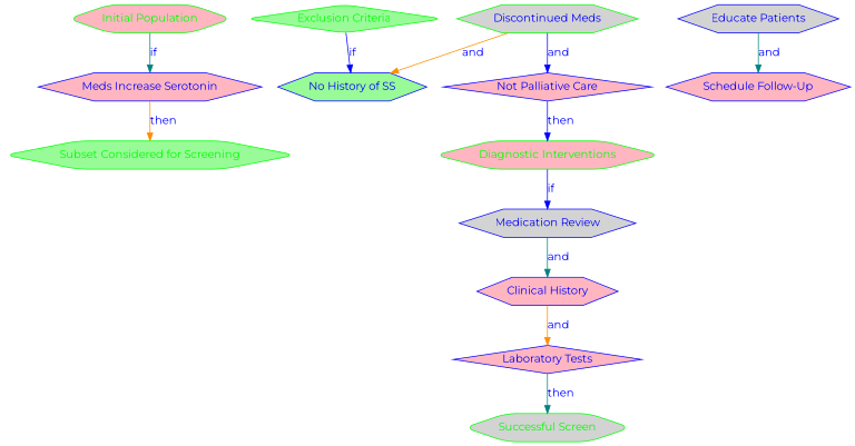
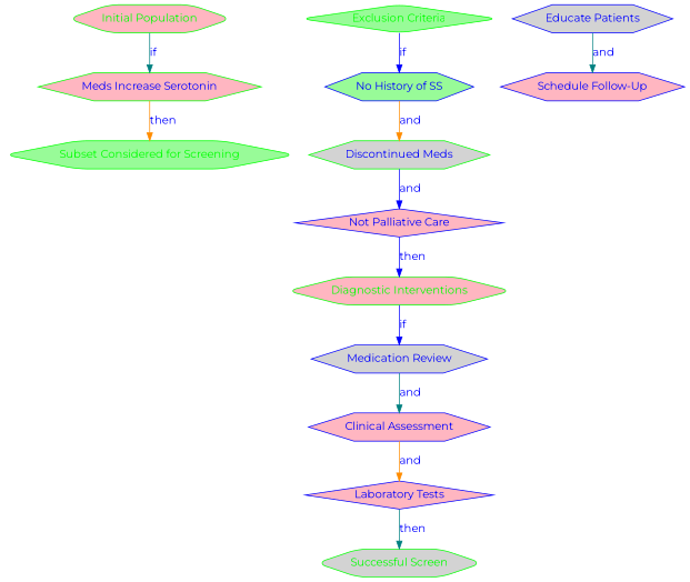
  digraph {
    fontname=Montserrat
    rankdir=TB
    node [color=blue fillcolor=lightpink fontcolor=blue fontname=Montserrat shape=hexagon style=filled]
    edge [color=teal fontcolor=blue fontname=Montserrat]
    n1 [color=green fontcolor=green label="Initial Population" style="rounded,filled"]
-   n2 [label="Meds Increase Serotonin"]
+   n2 [color=green label="Meds Increase Serotonin"]
    n3 [color=green fillcolor=palegreen fontcolor=green label="Subset Considered for Screening" style="rounded,filled"]
    n4 [color=green fillcolor=palegreen fontcolor=green label="Exclusion Criteria" shape=diamond style="rounded,filled"]
    n5 [fillcolor=palegreen label="No History of SS"]
    n6 [color=green fillcolor=lightgrey label="Discontinued Meds"]
    n7 [color=green fontcolor=green label="Diagnostic Interventions" style="rounded,filled"]
    n8 [fillcolor=lightgrey label="Medication Review"]
-   n9 [label="Clinical History"]
+   n9 [label="Clinical Assessment"]
    n10 [color=green fillcolor=lightgrey fontcolor=green label="Successful Screen" style="rounded,filled"]
    n11 [label="Not Palliative Care" shape=diamond]
    n12 [label="Laboratory Tests" shape=diamond]
    n13 [fillcolor=lightgrey label="Educate Patients"]
    n14 [label="Schedule Follow-Up"]
    n1 -> n2 [label=if]
    n2 -> n3 [color=darkorange label=then]
    n4 -> n5 [color=blue label=if]
-   n6 -> n5 [color=darkorange label=and]
+   n5 -> n6 [color=darkorange label=and]
    n6 -> n11 [color=blue label=and]
    n7 -> n8 [color=blue label=if]
    n8 -> n9 [label=and]
    n9 -> n12 [color=darkorange label=and]
    n11 -> n7 [color=blue label=then]
    n12 -> n10 [label=then]
    n13 -> n14 [label=and]
  }
